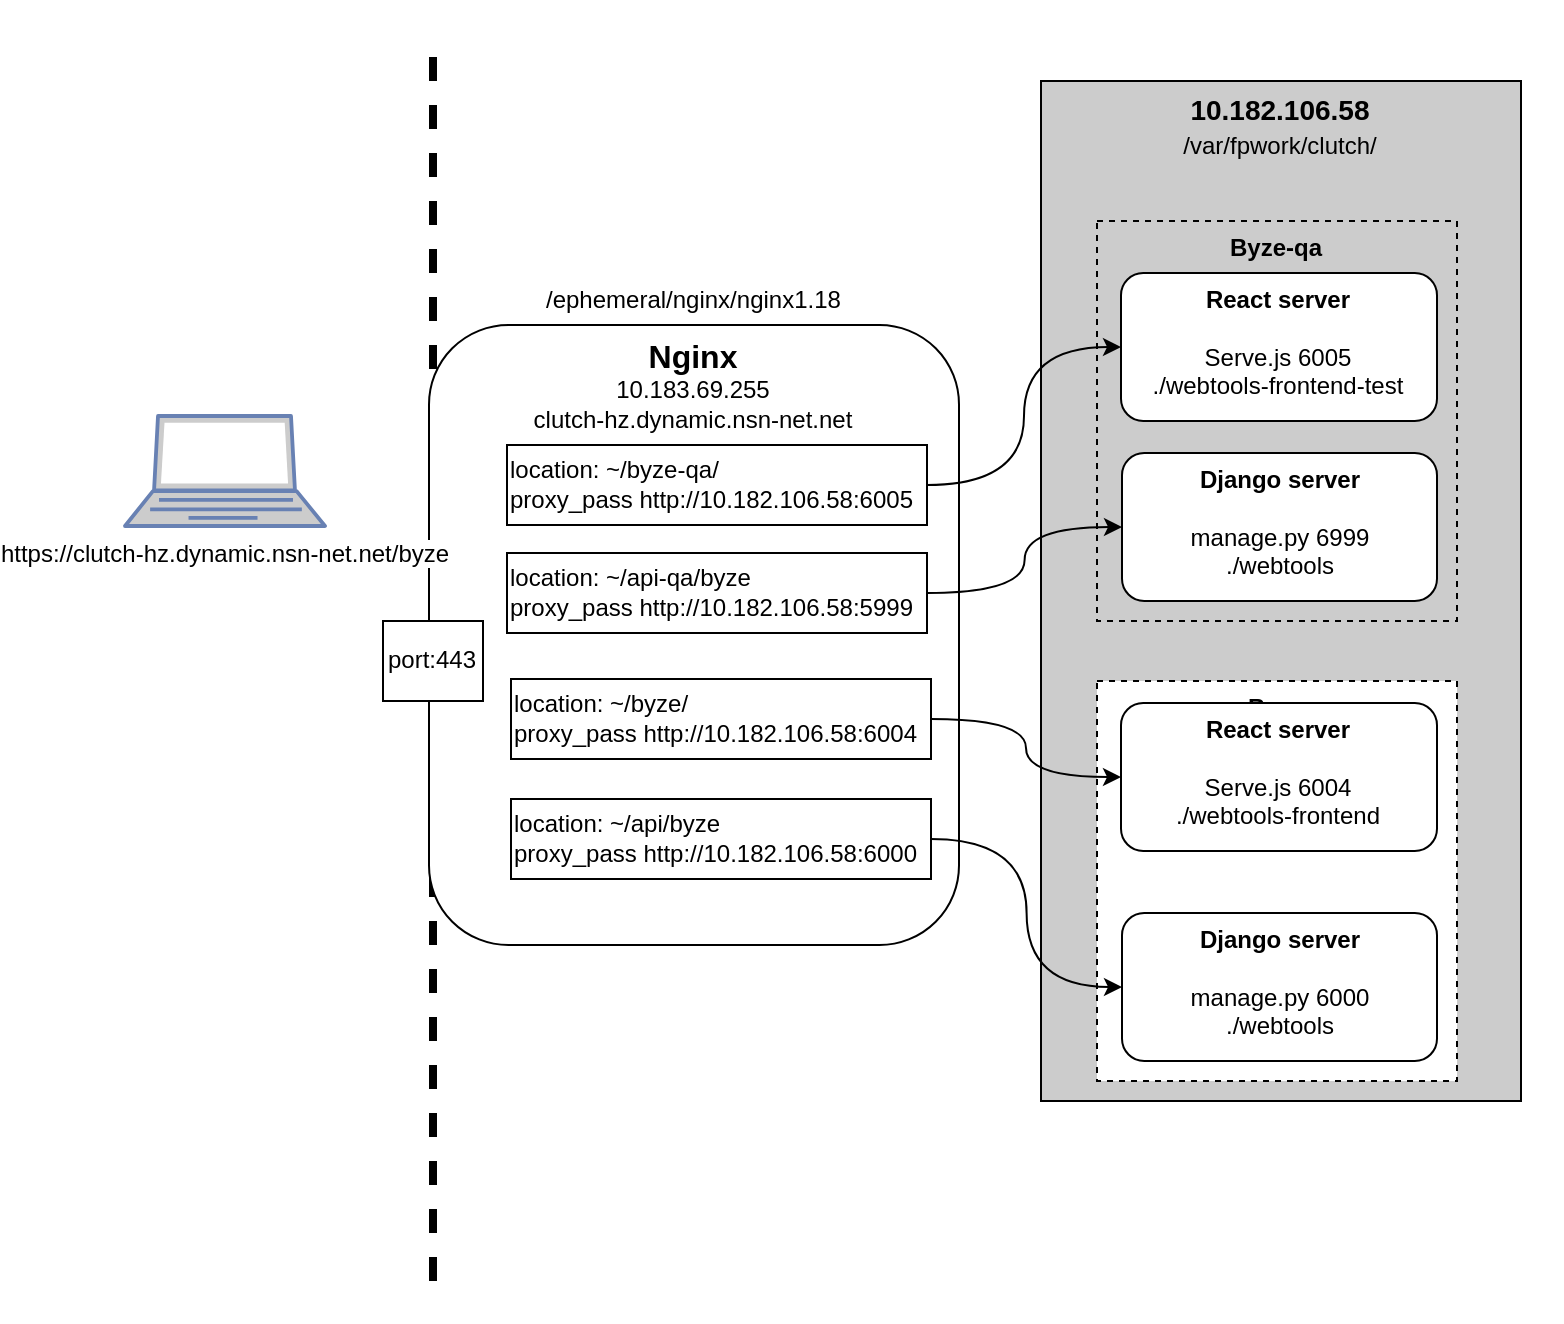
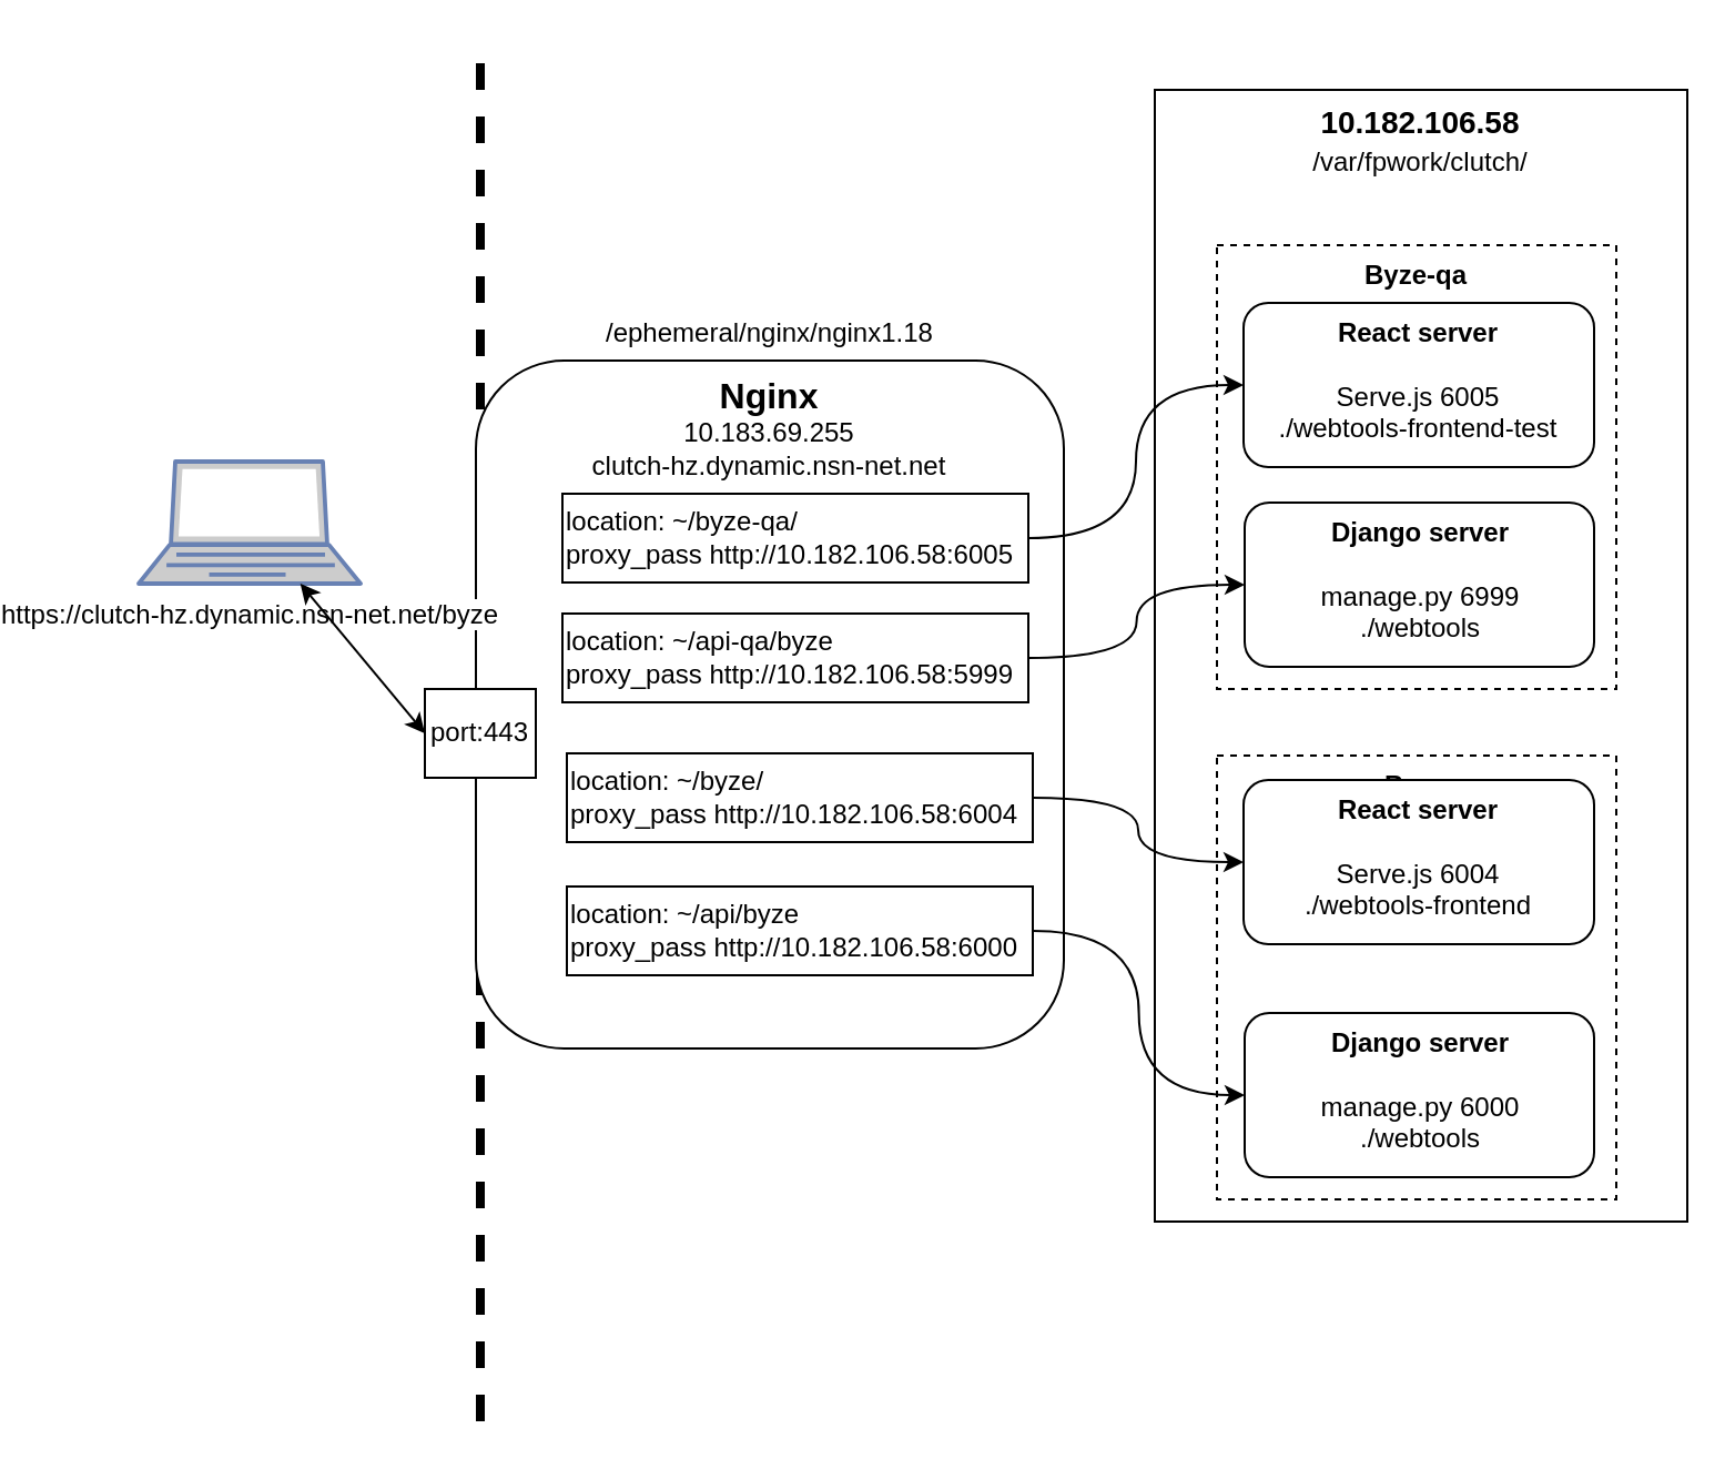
  <mxCell id="0" />
  <mxCell id="1" parent="0" />
  <mxCell id="2" value="" style="endArrow=none;dashed=1;html=1;strokeWidth=4;rounded=0;" parent="1" edge="1"><mxGeometry width="50" height="50" relative="1" as="geometry"><mxPoint x="174" y="640" as="sourcePoint" /><mxPoint x="174" y="20" as="targetPoint" /></mxGeometry></mxCell>
- <mxCell id="3" value="&lt;b&gt;&lt;font style=&quot;font-size: 14px;&quot;&gt;10.182.106.58&lt;/font&gt;&lt;/b&gt;&lt;div&gt;/var/fpwork/clutch/&lt;b&gt;&lt;font style=&quot;font-size: 14px;&quot;&gt;&lt;br&gt;&lt;/font&gt;&lt;/b&gt;&lt;/div&gt;" style="rounded=0;whiteSpace=wrap;html=1;verticalAlign=top;fillColor=#cccccc;" parent="1" vertex="1"><mxGeometry x="478" y="40" width="240" height="510" as="geometry" /></mxCell>
- <mxCell id="4" value="&lt;b&gt;Byze-qa&lt;/b&gt;" style="rounded=0;whiteSpace=wrap;html=1;verticalAlign=top;dashed=1;fillColor=#cccccc;" parent="1" vertex="1"><mxGeometry x="506" y="110" width="180" height="200" as="geometry" /></mxCell>
+ <mxCell id="3" value="&lt;b&gt;&lt;font style=&quot;font-size: 14px;&quot;&gt;10.182.106.58&lt;/font&gt;&lt;/b&gt;&lt;div&gt;/var/fpwork/clutch/&lt;b&gt;&lt;font style=&quot;font-size: 14px;&quot;&gt;&lt;br&gt;&lt;/font&gt;&lt;/b&gt;&lt;/div&gt;" style="rounded=0;whiteSpace=wrap;html=1;verticalAlign=top;" parent="1" vertex="1"><mxGeometry x="478" y="40" width="240" height="510" as="geometry" /></mxCell>
+ <mxCell id="4" value="&lt;b&gt;Byze-qa&lt;/b&gt;" style="rounded=0;whiteSpace=wrap;html=1;verticalAlign=top;dashed=1;" parent="1" vertex="1"><mxGeometry x="506" y="110" width="180" height="200" as="geometry" /></mxCell>
  <mxCell id="5" value="Django server&lt;div&gt;&lt;br&gt;&lt;div&gt;&lt;span style=&quot;font-weight: normal;&quot;&gt;manage.py 6999&lt;/span&gt;&lt;/div&gt;&lt;div&gt;&lt;span style=&quot;font-weight: 400;&quot;&gt;./webtools&lt;/span&gt;&lt;br&gt;&lt;/div&gt;&lt;/div&gt;" style="rounded=1;whiteSpace=wrap;html=1;fontStyle=1;labelPosition=center;verticalLabelPosition=middle;align=center;verticalAlign=top;" parent="1" vertex="1"><mxGeometry x="518.5" y="226" width="157.5" height="74" as="geometry" /></mxCell>
  <mxCell id="6" value="React server&lt;div&gt;&lt;br&gt;&lt;div&gt;&lt;span style=&quot;font-weight: normal;&quot;&gt;Serve.js 6005&lt;/span&gt;&lt;/div&gt;&lt;div&gt;&lt;span style=&quot;font-weight: 400;&quot;&gt;./webtools-frontend-test&lt;/span&gt;&lt;br&gt;&lt;/div&gt;&lt;/div&gt;" style="rounded=1;whiteSpace=wrap;html=1;fontStyle=1;labelPosition=center;verticalLabelPosition=middle;align=center;verticalAlign=top;" parent="1" vertex="1"><mxGeometry x="518" y="136" width="158" height="74" as="geometry" /></mxCell>
  <mxCell id="7" value="&lt;b&gt;Byze&lt;/b&gt;" style="rounded=0;whiteSpace=wrap;html=1;verticalAlign=top;dashed=1;" parent="1" vertex="1"><mxGeometry x="506" y="340" width="180" height="200" as="geometry" /></mxCell>
  <mxCell id="8" value="Django server&lt;div&gt;&lt;br&gt;&lt;div&gt;&lt;span style=&quot;font-weight: normal;&quot;&gt;manage.py 6000&lt;/span&gt;&lt;/div&gt;&lt;div&gt;&lt;span style=&quot;font-weight: 400;&quot;&gt;./webtools&lt;/span&gt;&lt;br&gt;&lt;/div&gt;&lt;/div&gt;" style="rounded=1;whiteSpace=wrap;html=1;fontStyle=1;labelPosition=center;verticalLabelPosition=middle;align=center;verticalAlign=top;" parent="1" vertex="1"><mxGeometry x="518.5" y="456" width="157.5" height="74" as="geometry" /></mxCell>
  <mxCell id="9" value="React server&lt;div&gt;&lt;br&gt;&lt;div&gt;&lt;span style=&quot;font-weight: normal;&quot;&gt;Serve.js 6004&lt;/span&gt;&lt;/div&gt;&lt;div&gt;&lt;span style=&quot;font-weight: 400;&quot;&gt;./webtools-frontend&lt;/span&gt;&lt;br&gt;&lt;/div&gt;&lt;/div&gt;" style="rounded=1;whiteSpace=wrap;html=1;fontStyle=1;labelPosition=center;verticalLabelPosition=middle;align=center;verticalAlign=top;" parent="1" vertex="1"><mxGeometry x="518" y="351" width="158" height="74" as="geometry" /></mxCell>
  <mxCell id="10" value="&lt;font style=&quot;font-size: 16px;&quot;&gt;&lt;b&gt;Nginx&lt;/b&gt;&lt;/font&gt;&lt;div&gt;10.183.69.255&lt;br&gt;&lt;span style=&quot;text-wrap: nowrap; background-color: rgb(255, 255, 255);&quot;&gt;clutch-hz.dynamic.nsn-net.net&lt;/span&gt;&lt;br&gt;&lt;/div&gt;" style="rounded=1;whiteSpace=wrap;html=1;verticalAlign=top;" parent="1" vertex="1"><mxGeometry x="172" y="162" width="265" height="310" as="geometry" /></mxCell>
  <mxCell id="11" style="edgeStyle=orthogonalEdgeStyle;rounded=0;orthogonalLoop=1;jettySize=auto;html=1;entryX=0;entryY=0.5;entryDx=0;entryDy=0;curved=1;" parent="1" source="12" target="8" edge="1"><mxGeometry relative="1" as="geometry" /></mxCell>
  <mxCell id="12" value="location: ~/api/byze&lt;div&gt;proxy_pass http://10.182.106.58:6000&lt;br&gt;&lt;/div&gt;" style="rounded=0;whiteSpace=wrap;html=1;align=left;" parent="1" vertex="1"><mxGeometry x="213" y="399" width="210" height="40" as="geometry" /></mxCell>
  <mxCell id="13" style="edgeStyle=orthogonalEdgeStyle;rounded=0;orthogonalLoop=1;jettySize=auto;html=1;curved=1;" parent="1" source="14" target="5" edge="1"><mxGeometry relative="1" as="geometry" /></mxCell>
  <mxCell id="14" value="location: ~/api-qa/byze&lt;div&gt;proxy_pass http://10.182.106.58:5999&lt;br&gt;&lt;/div&gt;" style="rounded=0;whiteSpace=wrap;html=1;align=left;" parent="1" vertex="1"><mxGeometry x="211" y="276" width="210" height="40" as="geometry" /></mxCell>
  <mxCell id="15" style="edgeStyle=orthogonalEdgeStyle;rounded=0;orthogonalLoop=1;jettySize=auto;html=1;entryX=0;entryY=0.5;entryDx=0;entryDy=0;curved=1;" parent="1" source="16" target="6" edge="1"><mxGeometry relative="1" as="geometry" /></mxCell>
  <mxCell id="16" value="location: ~/byze-qa/&lt;div&gt;proxy_pass http://10.182.106.58:6005&lt;br&gt;&lt;/div&gt;" style="rounded=0;whiteSpace=wrap;html=1;align=left;" parent="1" vertex="1"><mxGeometry x="211" y="222" width="210" height="40" as="geometry" /></mxCell>
  <mxCell id="17" style="edgeStyle=orthogonalEdgeStyle;rounded=0;orthogonalLoop=1;jettySize=auto;html=1;entryX=0;entryY=0.5;entryDx=0;entryDy=0;curved=1;" parent="1" source="18" target="9" edge="1"><mxGeometry relative="1" as="geometry" /></mxCell>
  <mxCell id="18" value="location: ~/byze/&lt;div&gt;proxy_pass http://10.182.106.58:6004&lt;br&gt;&lt;/div&gt;" style="rounded=0;whiteSpace=wrap;html=1;align=left;" parent="1" vertex="1"><mxGeometry x="213" y="339" width="210" height="40" as="geometry" /></mxCell>
  <mxCell id="19" value="port:443" style="rounded=0;whiteSpace=wrap;html=1;" parent="1" vertex="1"><mxGeometry x="149" y="310" width="50" height="40" as="geometry" /></mxCell>
  <mxCell id="20" value="&lt;span&gt;&lt;span class=&quot;ui-provider a b c d e f g h i j k l m n o p q r s t u v w x y z ab ac ae af ag ah ai aj ak&quot; dir=&quot;ltr&quot;&gt;/ephemeral/nginx/nginx1.18&lt;/span&gt;&lt;/span&gt;" style="text;whiteSpace=wrap;html=1;" parent="1" vertex="1"><mxGeometry x="229" y="136" width="175" height="36" as="geometry" /></mxCell>
  <mxCell id="21" value="&lt;span style=&quot;color: rgb(0, 0, 0); background-color: rgb(255, 255, 255);&quot;&gt;https://clutch-hz.dynamic.nsn-net.net/byze&lt;/span&gt;" style="fontColor=#0066CC;verticalAlign=top;verticalLabelPosition=bottom;labelPosition=center;align=center;html=1;outlineConnect=0;fillColor=#CCCCCC;strokeColor=#6881B3;gradientColor=none;gradientDirection=north;strokeWidth=2;shape=mxgraph.networks.laptop;" vertex="1" parent="1"><mxGeometry x="20" y="207.5" width="100" height="55" as="geometry" /></mxCell>
+ <mxCell id="22" value="" style="endArrow=classic;startArrow=classic;html=1;rounded=0;entryX=0;entryY=0.5;entryDx=0;entryDy=0;" edge="1" parent="1" source="21" target="19"><mxGeometry width="50" height="50" relative="1" as="geometry"><mxPoint x="282" y="385" as="sourcePoint" /><mxPoint x="332" y="335" as="targetPoint" /></mxGeometry></mxCell>
